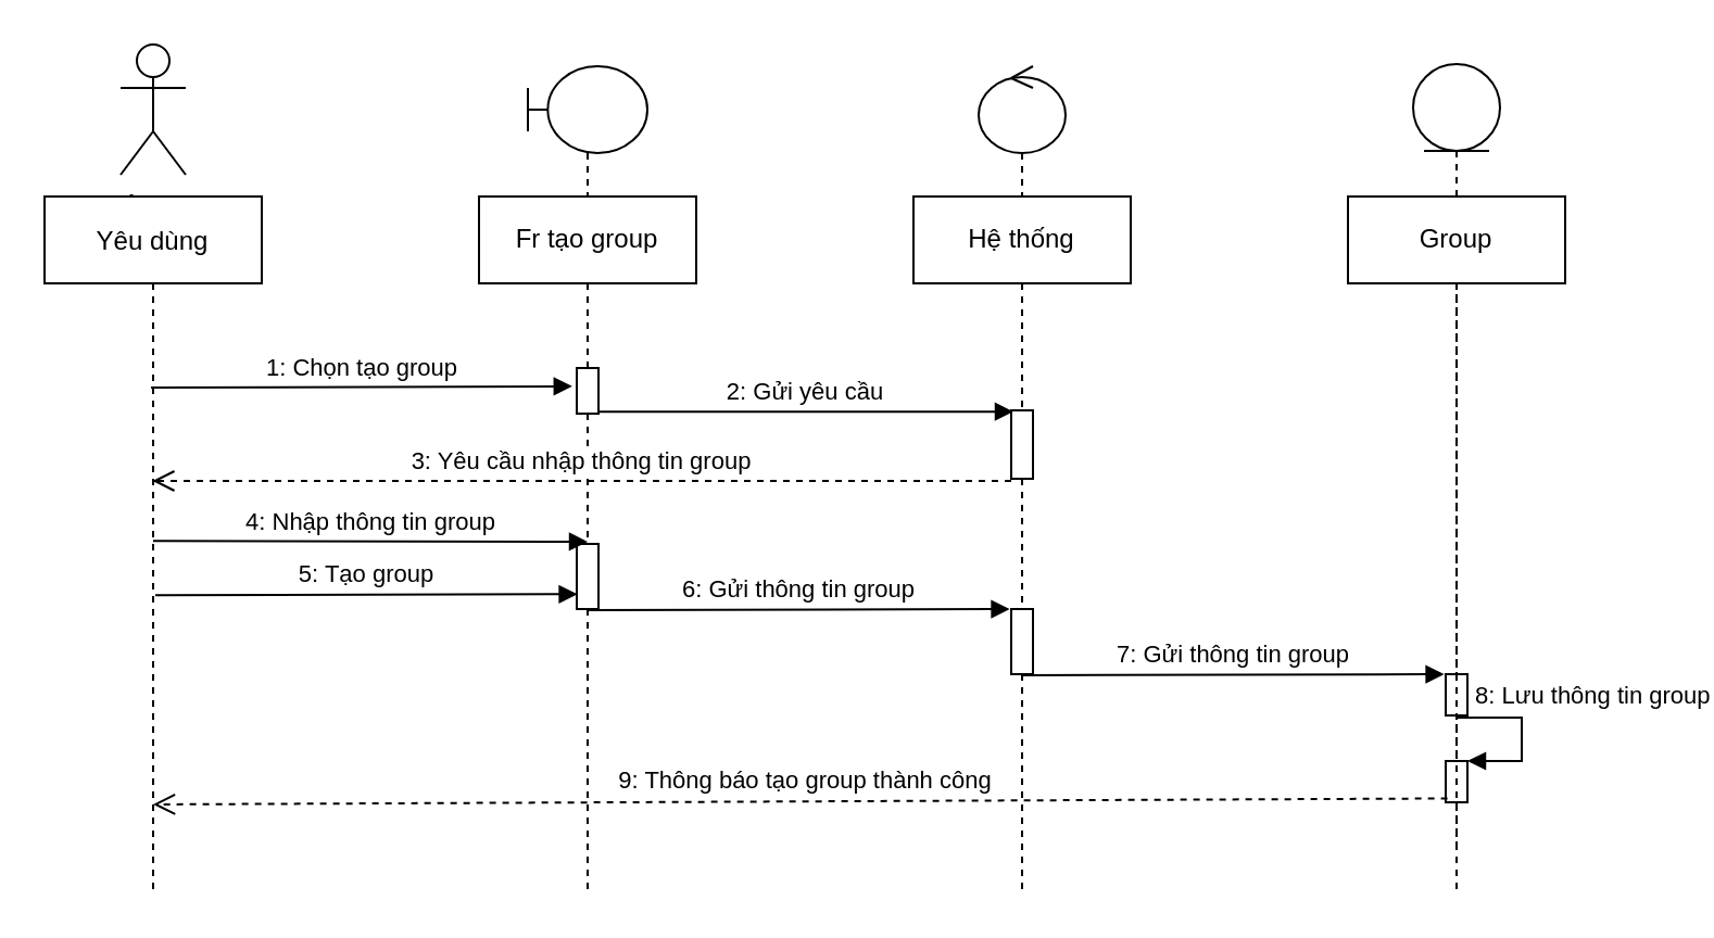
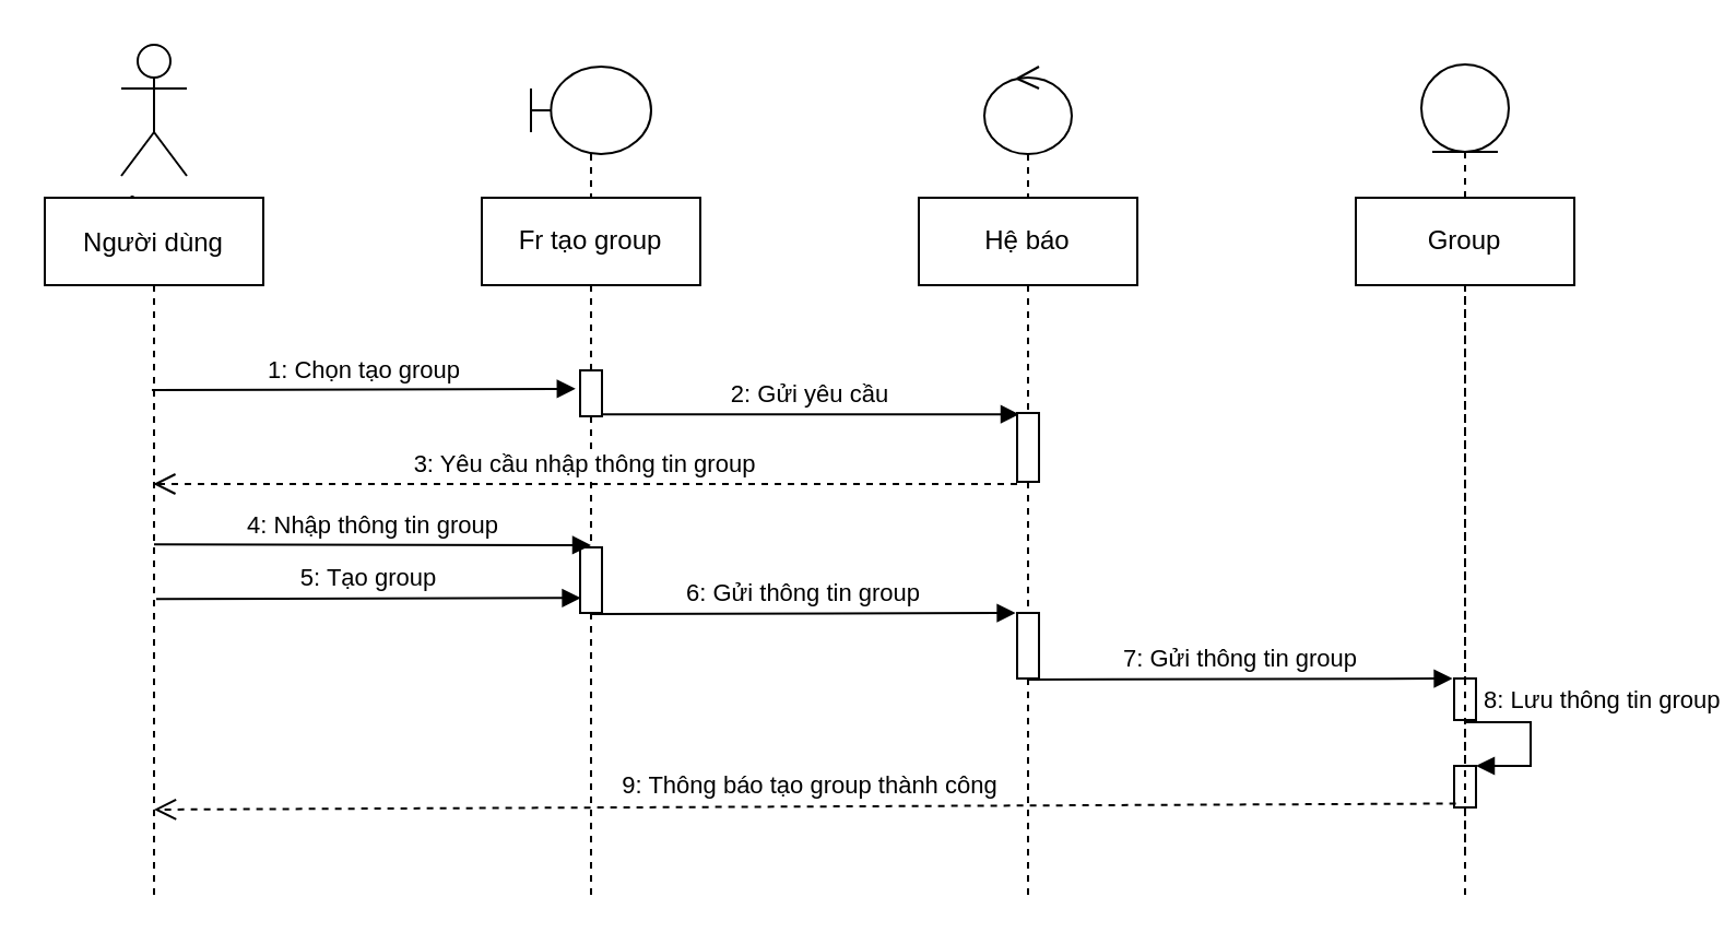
  <mxCell id="0" />
  <mxCell id="1" parent="0" />
  <mxCell id="2" value="Actor" style="shape=umlActor;verticalLabelPosition=bottom;verticalAlign=top;html=1;" vertex="1" parent="1"><mxGeometry x="55" y="20" width="30" height="60" as="geometry" /></mxCell>
- <mxCell id="3" value="Yêu dùng" style="shape=umlLifeline;perimeter=lifelinePerimeter;container=1;collapsible=0;recursiveResize=0;rounded=0;shadow=0;strokeWidth=1;" vertex="1" parent="1"><mxGeometry x="20" y="90" width="100" height="320" as="geometry" /></mxCell>
+ <mxCell id="3" value="Người dùng" style="shape=umlLifeline;perimeter=lifelinePerimeter;container=1;collapsible=0;recursiveResize=0;rounded=0;shadow=0;strokeWidth=1;" vertex="1" parent="1"><mxGeometry x="20" y="90" width="100" height="320" as="geometry" /></mxCell>
  <mxCell id="4" value="" style="shape=umlLifeline;participant=umlBoundary;perimeter=lifelinePerimeter;whiteSpace=wrap;html=1;container=1;collapsible=0;recursiveResize=0;verticalAlign=top;spacingTop=36;outlineConnect=0;" vertex="1" parent="1"><mxGeometry x="242.5" y="30" width="55" height="370" as="geometry" /></mxCell>
  <mxCell id="5" value="" style="shape=umlLifeline;participant=umlControl;perimeter=lifelinePerimeter;whiteSpace=wrap;html=1;container=1;collapsible=0;recursiveResize=0;verticalAlign=top;spacingTop=36;outlineConnect=0;" vertex="1" parent="1"><mxGeometry x="450" y="30" width="40" height="360" as="geometry" /></mxCell>
  <mxCell id="6" value="" style="shape=umlLifeline;participant=umlEntity;perimeter=lifelinePerimeter;whiteSpace=wrap;html=1;container=1;collapsible=0;recursiveResize=0;verticalAlign=top;spacingTop=36;outlineConnect=0;" vertex="1" parent="1"><mxGeometry x="650" y="29" width="40" height="361" as="geometry" /></mxCell>
  <mxCell id="7" value="" style="html=1;points=[];perimeter=orthogonalPerimeter;" vertex="1" parent="6"><mxGeometry x="15" y="281" width="10" height="19" as="geometry" /></mxCell>
  <mxCell id="8" value="" style="html=1;points=[];perimeter=orthogonalPerimeter;" vertex="1" parent="6"><mxGeometry x="15" y="321" width="10" height="19" as="geometry" /></mxCell>
  <mxCell id="9" value="8: Lưu thông tin group" style="edgeStyle=orthogonalEdgeStyle;html=1;align=left;spacingLeft=2;endArrow=block;rounded=0;entryX=1;entryY=0;" edge="1" parent="6" target="8"><mxGeometry x="-0.867" y="10" relative="1" as="geometry"><mxPoint x="20" y="301" as="sourcePoint" /><Array as="points"><mxPoint x="50" y="301" /></Array><mxPoint as="offset" /></mxGeometry></mxCell>
  <mxCell id="10" value="Fr tạo group" style="shape=umlLifeline;perimeter=lifelinePerimeter;whiteSpace=wrap;html=1;container=1;collapsible=0;recursiveResize=0;outlineConnect=0;" vertex="1" parent="1"><mxGeometry x="220" y="90" width="100" height="320" as="geometry" /></mxCell>
  <mxCell id="11" value="" style="html=1;points=[];perimeter=orthogonalPerimeter;" vertex="1" parent="10"><mxGeometry x="45" y="79" width="10" height="21" as="geometry" /></mxCell>
  <mxCell id="12" value="" style="html=1;points=[];perimeter=orthogonalPerimeter;" vertex="1" parent="10"><mxGeometry x="45" y="160" width="10" height="30" as="geometry" /></mxCell>
- <mxCell id="13" value="Hệ thống" style="shape=umlLifeline;perimeter=lifelinePerimeter;whiteSpace=wrap;html=1;container=1;collapsible=0;recursiveResize=0;outlineConnect=0;" vertex="1" parent="1"><mxGeometry x="420" y="90" width="100" height="320" as="geometry" /></mxCell>
+ <mxCell id="13" value="Hệ báo" style="shape=umlLifeline;perimeter=lifelinePerimeter;whiteSpace=wrap;html=1;container=1;collapsible=0;recursiveResize=0;outlineConnect=0;" vertex="1" parent="1"><mxGeometry x="420" y="90" width="100" height="320" as="geometry" /></mxCell>
  <mxCell id="14" value="2: Gửi yêu cầu" style="html=1;verticalAlign=bottom;endArrow=block;rounded=0;exitX=0.49;exitY=0.275;exitDx=0;exitDy=0;exitPerimeter=0;" edge="1" parent="13"><mxGeometry x="-0.005" width="80" relative="1" as="geometry"><mxPoint x="-145" y="99.08" as="sourcePoint" /><mxPoint x="46" y="99.08" as="targetPoint" /><mxPoint as="offset" /></mxGeometry></mxCell>
  <mxCell id="15" value="" style="html=1;points=[];perimeter=orthogonalPerimeter;" vertex="1" parent="13"><mxGeometry x="45" y="98.5" width="10" height="31.5" as="geometry" /></mxCell>
  <mxCell id="16" value="3: Yêu cầu nhập thông tin group" style="html=1;verticalAlign=bottom;endArrow=open;dashed=1;endSize=8;rounded=0;" edge="1" parent="13"><mxGeometry relative="1" as="geometry"><mxPoint x="45" y="131" as="sourcePoint" /><mxPoint x="-350.333" y="131.0" as="targetPoint" /></mxGeometry></mxCell>
  <mxCell id="17" value="" style="html=1;points=[];perimeter=orthogonalPerimeter;" vertex="1" parent="13"><mxGeometry x="45" y="190" width="10" height="30" as="geometry" /></mxCell>
  <mxCell id="18" value="1: Chọn tạo group" style="html=1;verticalAlign=bottom;endArrow=block;rounded=0;exitX=0.49;exitY=0.275;exitDx=0;exitDy=0;exitPerimeter=0;entryX=-0.21;entryY=0.401;entryDx=0;entryDy=0;entryPerimeter=0;" edge="1" parent="1" target="11"><mxGeometry width="80" relative="1" as="geometry"><mxPoint x="69" y="178" as="sourcePoint" /><mxPoint x="260" y="178" as="targetPoint" /></mxGeometry></mxCell>
  <mxCell id="19" value="4: Nhập thông tin group" style="html=1;verticalAlign=bottom;endArrow=block;rounded=0;exitX=0.49;exitY=0.275;exitDx=0;exitDy=0;exitPerimeter=0;" edge="1" parent="1"><mxGeometry width="80" relative="1" as="geometry"><mxPoint x="70" y="248.58" as="sourcePoint" /><mxPoint x="270" y="249" as="targetPoint" /></mxGeometry></mxCell>
  <mxCell id="20" value="5: Tạo group" style="html=1;verticalAlign=bottom;endArrow=block;rounded=0;exitX=0.49;exitY=0.275;exitDx=0;exitDy=0;exitPerimeter=0;entryX=0.029;entryY=0.771;entryDx=0;entryDy=0;entryPerimeter=0;" edge="1" parent="1" target="12"><mxGeometry width="80" relative="1" as="geometry"><mxPoint x="71" y="273.58" as="sourcePoint" /><mxPoint x="260" y="274" as="targetPoint" /></mxGeometry></mxCell>
  <mxCell id="21" value="6: Gửi thông tin group" style="html=1;verticalAlign=bottom;endArrow=block;rounded=0;exitX=0.49;exitY=0.275;exitDx=0;exitDy=0;exitPerimeter=0;entryX=0.029;entryY=0.771;entryDx=0;entryDy=0;entryPerimeter=0;" edge="1" parent="1"><mxGeometry width="80" relative="1" as="geometry"><mxPoint x="270" y="280.45" as="sourcePoint" /><mxPoint x="464.29" y="280" as="targetPoint" /></mxGeometry></mxCell>
  <mxCell id="22" value="7: Gửi thông tin group" style="html=1;verticalAlign=bottom;endArrow=block;rounded=0;exitX=0.49;exitY=0.275;exitDx=0;exitDy=0;exitPerimeter=0;entryX=0.029;entryY=0.771;entryDx=0;entryDy=0;entryPerimeter=0;" edge="1" parent="1"><mxGeometry width="80" relative="1" as="geometry"><mxPoint x="470" y="310.45" as="sourcePoint" /><mxPoint x="664.29" y="310" as="targetPoint" /></mxGeometry></mxCell>
  <mxCell id="23" value="9: Thông báo tạo group thành công" style="html=1;verticalAlign=bottom;endArrow=open;dashed=1;endSize=8;rounded=0;exitX=0.081;exitY=0.907;exitDx=0;exitDy=0;exitPerimeter=0;entryX=0.5;entryY=0.875;entryDx=0;entryDy=0;entryPerimeter=0;" edge="1" parent="1" source="8" target="3"><mxGeometry x="-0.007" y="-1" relative="1" as="geometry"><mxPoint x="470" y="260" as="sourcePoint" /><mxPoint x="390" y="260" as="targetPoint" /><mxPoint as="offset" /></mxGeometry></mxCell>
  <mxCell id="24" value="Group" style="shape=umlLifeline;perimeter=lifelinePerimeter;whiteSpace=wrap;html=1;container=1;collapsible=0;recursiveResize=0;outlineConnect=0;" vertex="1" parent="1"><mxGeometry x="620" y="90" width="100" height="320" as="geometry" /></mxCell>
